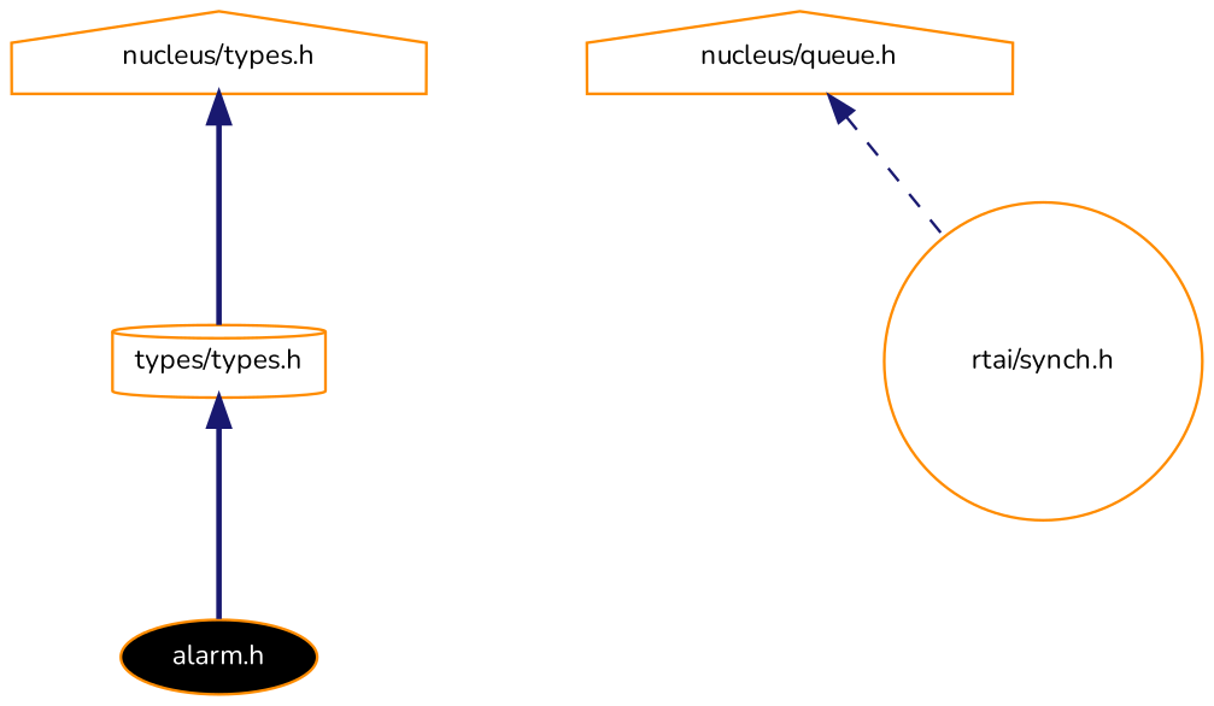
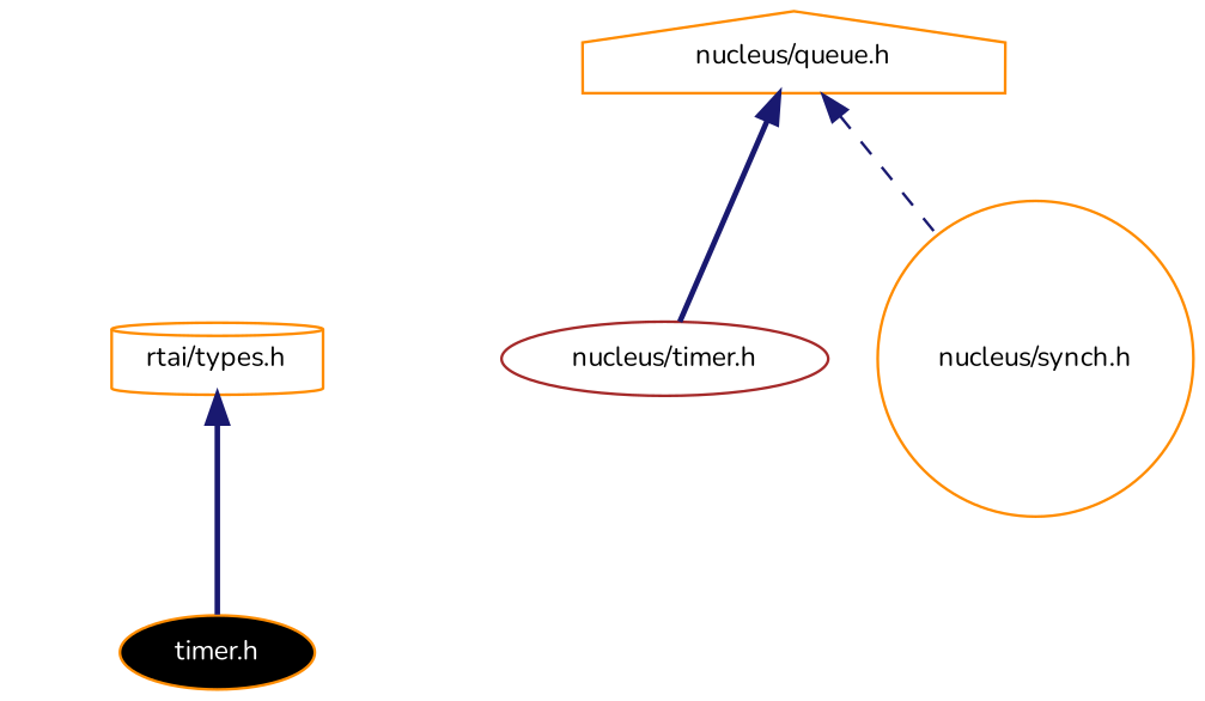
  digraph {
    fontname=Nunito
    node [color=darkorange fontname=Nunito fontsize=10 shape=ellipse]
    edge [color=midnightblue dir=back fontname=Nunito fontsize=10 labelfontname=Helvetica labelfontsize=10 style=bold]
-   n1 [fillcolor=black fontcolor=white height=0.2 label="alarm.h" style=filled width=0.4]
+   n1 [fillcolor=black fontcolor=white height=0.2 label="timer.h" style=filled width=0.4]
+   n2 [color=brown height=0.2 label="nucleus/timer.h" width=0.4]
    n3 [height=0.2 label="nucleus/queue.h" shape=house width=0.4]
-   n4 [height=0.2 label="rtai/synch.h" shape=circle width=0.4]
-   n5 [height=0.2 label="nucleus/types.h" shape=house width=0.4]
-   n6 [height=0.2 label="types/types.h" shape=cylinder width=0.4]
+   n4 [height=0.2 label="nucleus/synch.h" shape=circle width=0.4]
+   n6 [height=0.2 label="rtai/types.h" shape=cylinder width=0.4]
+   n3 -> n2
    n3 -> n4 [style=dashed]
-   n5 -> n6
    n6 -> n1
  }
